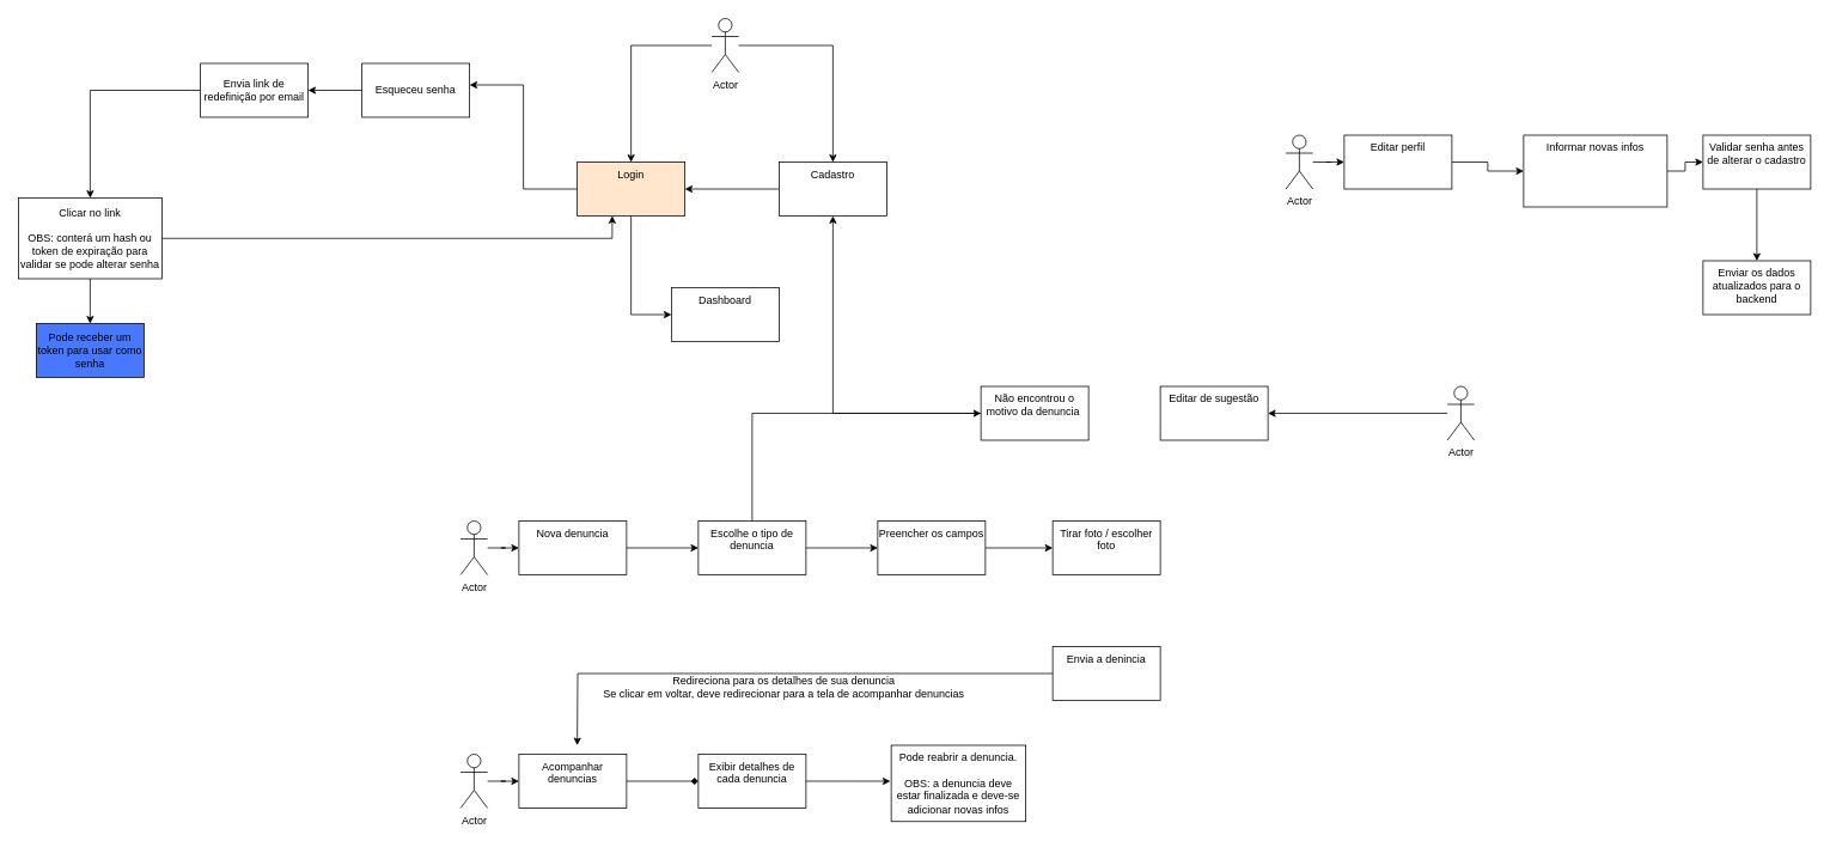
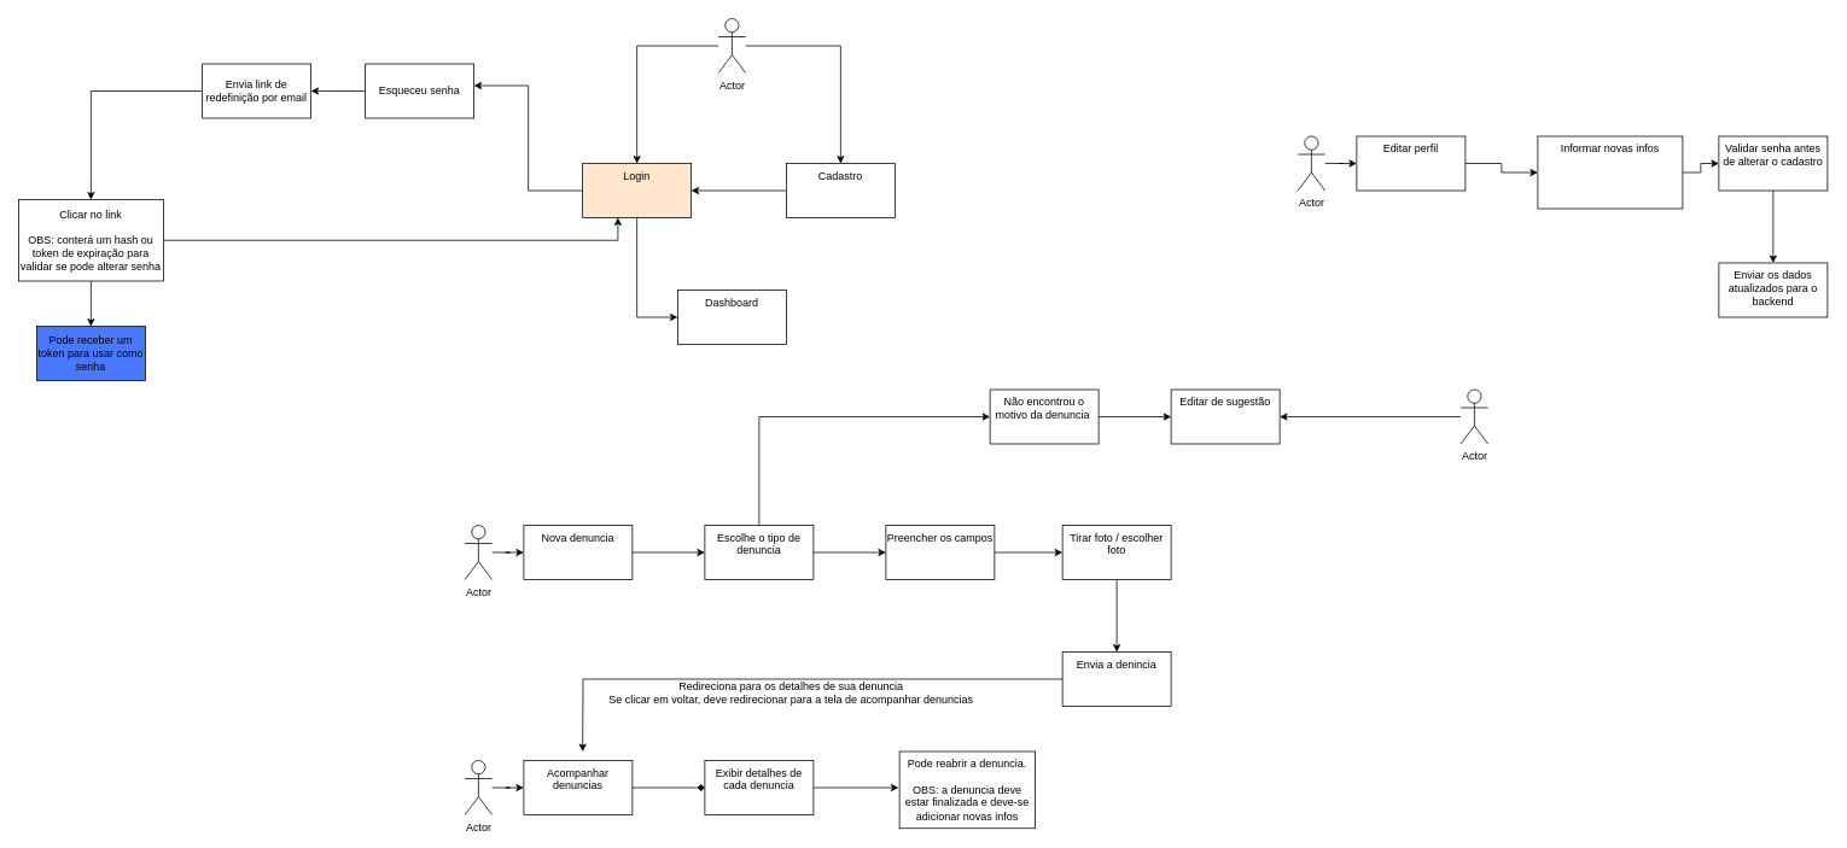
  <mxCell id="0" />
  <mxCell id="1" parent="0" />
  <mxCell id="2" value="" style="edgeStyle=orthogonalEdgeStyle;rounded=0;orthogonalLoop=1;jettySize=auto;html=1;" edge="1" parent="1" source="4" target="7"><mxGeometry relative="1" as="geometry" /></mxCell>
  <mxCell id="3" style="edgeStyle=orthogonalEdgeStyle;rounded=0;orthogonalLoop=1;jettySize=auto;html=1;entryX=0.5;entryY=0;entryDx=0;entryDy=0;" edge="1" parent="1" source="4" target="31"><mxGeometry relative="1" as="geometry" /></mxCell>
  <mxCell id="4" value="Actor" style="shape=umlActor;verticalLabelPosition=bottom;verticalAlign=top;html=1;outlineConnect=0;" vertex="1" parent="1"><mxGeometry x="793" y="20" width="30" height="60" as="geometry" /></mxCell>
  <mxCell id="5" style="edgeStyle=orthogonalEdgeStyle;rounded=0;orthogonalLoop=1;jettySize=auto;html=1;entryX=0;entryY=0.5;entryDx=0;entryDy=0;" edge="1" parent="1" source="7" target="8"><mxGeometry relative="1" as="geometry" /></mxCell>
  <mxCell id="6" style="edgeStyle=orthogonalEdgeStyle;rounded=0;orthogonalLoop=1;jettySize=auto;html=1;entryX=1;entryY=0.4;entryDx=0;entryDy=0;entryPerimeter=0;" edge="1" parent="1" source="7" target="42"><mxGeometry relative="1" as="geometry" /></mxCell>
  <mxCell id="7" value="Login" style="whiteSpace=wrap;html=1;verticalAlign=top;fillColor=#ffe6cc;" vertex="1" parent="1"><mxGeometry x="643" y="180" width="120" height="60" as="geometry" /></mxCell>
  <mxCell id="8" value="Dashboard" style="whiteSpace=wrap;html=1;verticalAlign=top;" vertex="1" parent="1"><mxGeometry x="748" y="320" width="120" height="60" as="geometry" /></mxCell>
  <mxCell id="9" value="" style="edgeStyle=orthogonalEdgeStyle;rounded=0;orthogonalLoop=1;jettySize=auto;html=1;" edge="1" parent="1" source="10" target="12"><mxGeometry relative="1" as="geometry" /></mxCell>
  <mxCell id="10" value="Actor" style="shape=umlActor;verticalLabelPosition=bottom;verticalAlign=top;html=1;outlineConnect=0;" vertex="1" parent="1"><mxGeometry x="513" y="580" width="30" height="60" as="geometry" /></mxCell>
  <mxCell id="11" value="" style="edgeStyle=orthogonalEdgeStyle;rounded=0;orthogonalLoop=1;jettySize=auto;html=1;" edge="1" parent="1" source="12" target="15"><mxGeometry relative="1" as="geometry" /></mxCell>
  <mxCell id="12" value="Nova denuncia&lt;br&gt;" style="whiteSpace=wrap;html=1;verticalAlign=top;" vertex="1" parent="1"><mxGeometry x="578" y="580" width="120" height="60" as="geometry" /></mxCell>
  <mxCell id="13" value="" style="edgeStyle=orthogonalEdgeStyle;rounded=0;orthogonalLoop=1;jettySize=auto;html=1;" edge="1" parent="1" source="15" target="17"><mxGeometry relative="1" as="geometry" /></mxCell>
  <mxCell id="14" value="" style="edgeStyle=orthogonalEdgeStyle;rounded=0;orthogonalLoop=1;jettySize=auto;html=1;entryX=0;entryY=0.5;entryDx=0;entryDy=0;exitX=0.5;exitY=0;exitDx=0;exitDy=0;" edge="1" parent="1" source="15" target="50"><mxGeometry relative="1" as="geometry"><mxPoint x="823" y="570" as="sourcePoint" /></mxGeometry></mxCell>
  <mxCell id="15" value="Escolhe o tipo de denuncia" style="whiteSpace=wrap;html=1;verticalAlign=top;" vertex="1" parent="1"><mxGeometry x="778" y="580" width="120" height="60" as="geometry" /></mxCell>
  <mxCell id="16" value="" style="edgeStyle=orthogonalEdgeStyle;rounded=0;orthogonalLoop=1;jettySize=auto;html=1;" edge="1" parent="1" source="17" target="19"><mxGeometry relative="1" as="geometry" /></mxCell>
  <mxCell id="17" value="Preencher os campos" style="whiteSpace=wrap;html=1;verticalAlign=top;" vertex="1" parent="1"><mxGeometry x="978" y="580" width="120" height="60" as="geometry" /></mxCell>
+ <mxCell id="18" value="" style="edgeStyle=orthogonalEdgeStyle;rounded=0;orthogonalLoop=1;jettySize=auto;html=1;" edge="1" parent="1" source="19" target="21"><mxGeometry relative="1" as="geometry" /></mxCell>
  <mxCell id="19" value="Tirar foto / escolher foto" style="whiteSpace=wrap;html=1;verticalAlign=top;" vertex="1" parent="1"><mxGeometry x="1173" y="580" width="120" height="60" as="geometry" /></mxCell>
  <mxCell id="20" style="edgeStyle=orthogonalEdgeStyle;rounded=0;orthogonalLoop=1;jettySize=auto;html=1;" edge="1" parent="1" source="21"><mxGeometry relative="1" as="geometry"><mxPoint x="643" y="830" as="targetPoint" /></mxGeometry></mxCell>
  <mxCell id="21" value="Envia a denincia" style="whiteSpace=wrap;html=1;verticalAlign=top;" vertex="1" parent="1"><mxGeometry x="1173" y="720" width="120" height="60" as="geometry" /></mxCell>
  <mxCell id="22" value="" style="edgeStyle=orthogonalEdgeStyle;rounded=0;orthogonalLoop=1;jettySize=auto;html=1;" edge="1" parent="1" source="23" target="25"><mxGeometry relative="1" as="geometry" /></mxCell>
  <mxCell id="23" value="Actor" style="shape=umlActor;verticalLabelPosition=bottom;verticalAlign=top;html=1;outlineConnect=0;" vertex="1" parent="1"><mxGeometry x="513" y="840" width="30" height="60" as="geometry" /></mxCell>
  <mxCell id="24" value="" style="edgeStyle=orthogonalEdgeStyle;rounded=0;orthogonalLoop=1;jettySize=auto;html=1;endArrow=diamond;" edge="1" parent="1" source="25" target="27"><mxGeometry relative="1" as="geometry" /></mxCell>
  <mxCell id="25" value="Acompanhar denuncias" style="whiteSpace=wrap;html=1;verticalAlign=top;" vertex="1" parent="1"><mxGeometry x="578" y="840" width="120" height="60" as="geometry" /></mxCell>
  <mxCell id="26" value="" style="edgeStyle=orthogonalEdgeStyle;rounded=0;orthogonalLoop=1;jettySize=auto;html=1;" edge="1" parent="1" source="27"><mxGeometry relative="1" as="geometry"><mxPoint x="992" y="870" as="targetPoint" /></mxGeometry></mxCell>
  <mxCell id="27" value="Exibir detalhes de cada denuncia" style="whiteSpace=wrap;html=1;verticalAlign=top;" vertex="1" parent="1"><mxGeometry x="778" y="840" width="120" height="60" as="geometry" /></mxCell>
  <mxCell id="28" value="Pode reabrir a denuncia.&lt;br&gt;&lt;br&gt;OBS: a denuncia deve estar finalizada e deve-se adicionar novas infos" style="whiteSpace=wrap;html=1;verticalAlign=top;" vertex="1" parent="1"><mxGeometry x="993" y="830" width="150" height="85" as="geometry" /></mxCell>
  <mxCell id="29" value="Redireciona para os detalhes de sua denuncia&lt;br&gt;Se clicar em voltar, deve redirecionar para a tela de acompanhar denuncias" style="text;html=1;align=center;verticalAlign=middle;resizable=0;points=[];autosize=1;strokeColor=none;" vertex="1" parent="1"><mxGeometry x="663" y="750" width="420" height="30" as="geometry" /></mxCell>
  <mxCell id="30" style="edgeStyle=orthogonalEdgeStyle;rounded=0;orthogonalLoop=1;jettySize=auto;html=1;entryX=1;entryY=0.5;entryDx=0;entryDy=0;" edge="1" parent="1" source="31" target="7"><mxGeometry relative="1" as="geometry" /></mxCell>
  <mxCell id="31" value="Cadastro" style="whiteSpace=wrap;html=1;verticalAlign=top;" vertex="1" parent="1"><mxGeometry x="868" y="180" width="120" height="60" as="geometry" /></mxCell>
  <mxCell id="32" value="" style="edgeStyle=orthogonalEdgeStyle;rounded=0;orthogonalLoop=1;jettySize=auto;html=1;" edge="1" parent="1" source="33" target="35"><mxGeometry relative="1" as="geometry" /></mxCell>
  <mxCell id="33" value="Actor" style="shape=umlActor;verticalLabelPosition=bottom;verticalAlign=top;html=1;outlineConnect=0;" vertex="1" parent="1"><mxGeometry x="1433" y="150" width="30" height="60" as="geometry" /></mxCell>
  <mxCell id="34" value="" style="edgeStyle=orthogonalEdgeStyle;rounded=0;orthogonalLoop=1;jettySize=auto;html=1;" edge="1" parent="1" source="35" target="37"><mxGeometry relative="1" as="geometry" /></mxCell>
  <mxCell id="35" value="Editar perfil" style="whiteSpace=wrap;html=1;verticalAlign=top;" vertex="1" parent="1"><mxGeometry x="1498" y="150" width="120" height="60" as="geometry" /></mxCell>
  <mxCell id="36" value="" style="edgeStyle=orthogonalEdgeStyle;rounded=0;orthogonalLoop=1;jettySize=auto;html=1;" edge="1" parent="1" source="37" target="39"><mxGeometry relative="1" as="geometry" /></mxCell>
  <mxCell id="37" value="Informar novas infos" style="whiteSpace=wrap;html=1;verticalAlign=top;" vertex="1" parent="1"><mxGeometry x="1698" y="150" width="160" height="80" as="geometry" /></mxCell>
  <mxCell id="38" value="" style="edgeStyle=orthogonalEdgeStyle;rounded=0;orthogonalLoop=1;jettySize=auto;html=1;" edge="1" parent="1" source="39" target="40"><mxGeometry relative="1" as="geometry" /></mxCell>
  <mxCell id="39" value="Validar senha antes de alterar o cadastro" style="whiteSpace=wrap;html=1;verticalAlign=top;" vertex="1" parent="1"><mxGeometry x="1898" y="150" width="120" height="60" as="geometry" /></mxCell>
  <mxCell id="40" value="Enviar os dados atualizados para o backend" style="whiteSpace=wrap;html=1;verticalAlign=top;" vertex="1" parent="1"><mxGeometry x="1898" y="290" width="120" height="60" as="geometry" /></mxCell>
  <mxCell id="41" value="" style="edgeStyle=orthogonalEdgeStyle;rounded=0;orthogonalLoop=1;jettySize=auto;html=1;" edge="1" parent="1" source="42" target="44"><mxGeometry relative="1" as="geometry" /></mxCell>
  <mxCell id="42" value="Esqueceu senha" style="rounded=0;whiteSpace=wrap;html=1;" vertex="1" parent="1"><mxGeometry x="403" y="70" width="120" height="60" as="geometry" /></mxCell>
  <mxCell id="43" value="" style="edgeStyle=orthogonalEdgeStyle;rounded=0;orthogonalLoop=1;jettySize=auto;html=1;" edge="1" parent="1" source="44" target="47"><mxGeometry relative="1" as="geometry" /></mxCell>
  <mxCell id="44" value="Envia link de redefinição por email" style="whiteSpace=wrap;html=1;rounded=0;" vertex="1" parent="1"><mxGeometry x="223" y="70" width="120" height="60" as="geometry" /></mxCell>
  <mxCell id="45" style="edgeStyle=orthogonalEdgeStyle;rounded=0;orthogonalLoop=1;jettySize=auto;html=1;entryX=0.325;entryY=1;entryDx=0;entryDy=0;entryPerimeter=0;" edge="1" parent="1" source="47" target="7"><mxGeometry relative="1" as="geometry" /></mxCell>
  <mxCell id="46" style="edgeStyle=orthogonalEdgeStyle;rounded=0;orthogonalLoop=1;jettySize=auto;html=1;entryX=0.5;entryY=0;entryDx=0;entryDy=0;" edge="1" parent="1" source="47" target="48"><mxGeometry relative="1" as="geometry" /></mxCell>
  <mxCell id="47" value="Clicar no link&lt;br&gt;&lt;br&gt;OBS: conterá um hash ou token de expiração para validar se pode alterar senha" style="whiteSpace=wrap;html=1;rounded=0;" vertex="1" parent="1"><mxGeometry x="20" y="220" width="160" height="90" as="geometry" /></mxCell>
  <mxCell id="48" value="Pode receber um token para usar como senha" style="rounded=0;whiteSpace=wrap;html=1;fillColor=#4778FF;" vertex="1" parent="1"><mxGeometry x="40" y="360" width="120" height="60" as="geometry" /></mxCell>
- <mxCell id="49" value="" style="edgeStyle=orthogonalEdgeStyle;rounded=0;orthogonalLoop=1;jettySize=auto;html=1;" edge="1" parent="1" source="50" target="31"><mxGeometry relative="1" as="geometry" /></mxCell>
+ <mxCell id="49" value="" style="edgeStyle=orthogonalEdgeStyle;rounded=0;orthogonalLoop=1;jettySize=auto;html=1;" edge="1" parent="1" source="50" target="51"><mxGeometry relative="1" as="geometry" /></mxCell>
  <mxCell id="50" value="Não encontrou o motivo da denuncia&amp;nbsp;" style="whiteSpace=wrap;html=1;verticalAlign=top;" vertex="1" parent="1"><mxGeometry x="1093" y="430" width="120" height="60" as="geometry" /></mxCell>
  <mxCell id="51" value="Editar de sugestão" style="whiteSpace=wrap;html=1;verticalAlign=top;" vertex="1" parent="1"><mxGeometry x="1293" y="430" width="120" height="60" as="geometry" /></mxCell>
  <mxCell id="52" style="edgeStyle=orthogonalEdgeStyle;rounded=0;orthogonalLoop=1;jettySize=auto;html=1;" edge="1" parent="1" source="53" target="51"><mxGeometry relative="1" as="geometry" /></mxCell>
  <mxCell id="53" value="Actor" style="shape=umlActor;verticalLabelPosition=bottom;verticalAlign=top;html=1;outlineConnect=0;" vertex="1" parent="1"><mxGeometry x="1613" y="430" width="30" height="60" as="geometry" /></mxCell>
